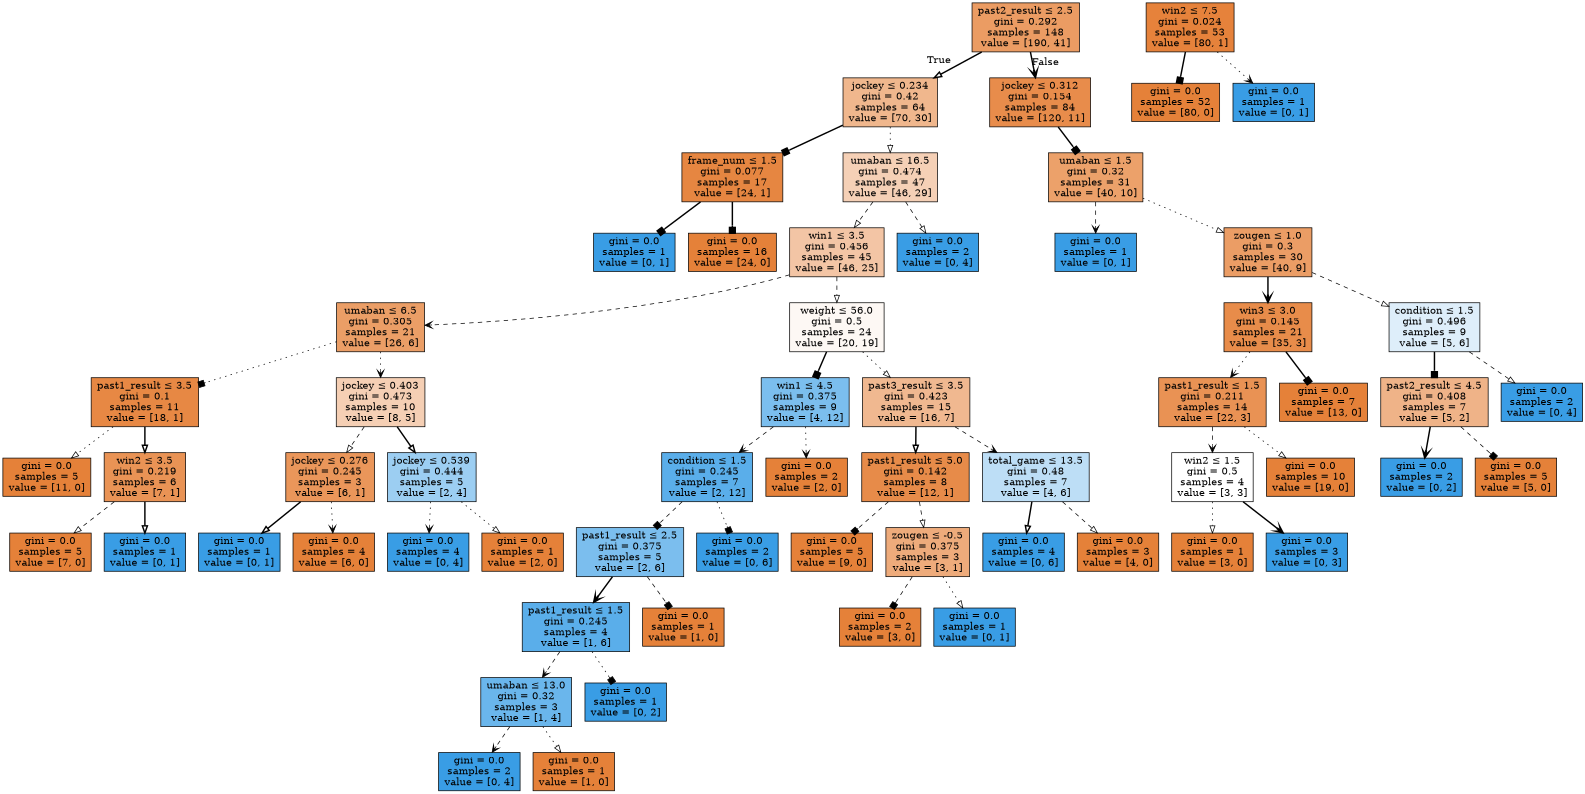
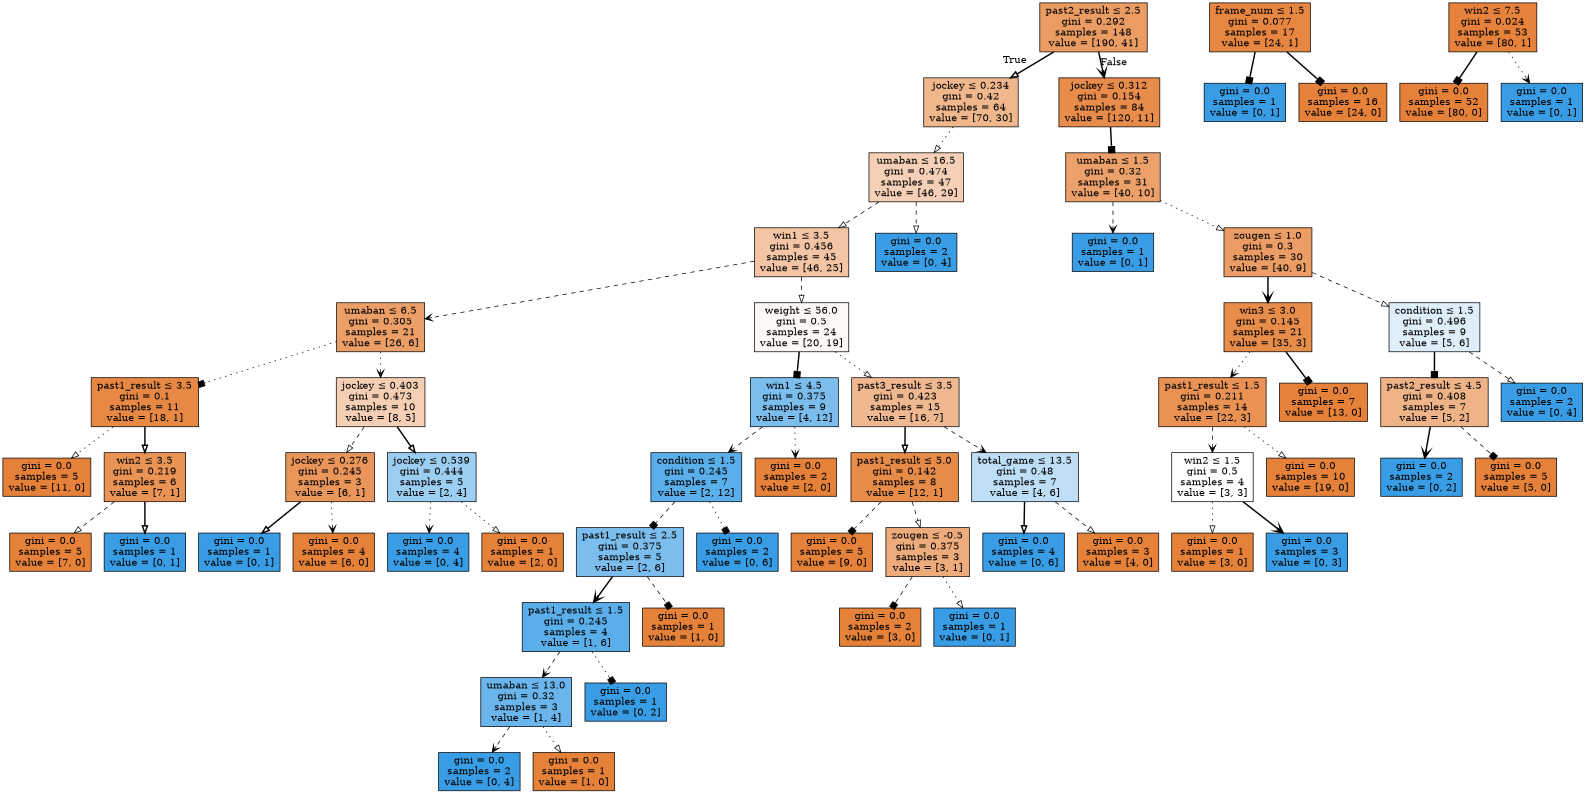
  digraph {
    node [color=black fillcolor="#e58139ff" shape=box style=filled]
    edge [arrowhead=onormal style=dashed]
    n1 [fillcolor="#e58139c8" label=<past2_result &le; 2.5<br/>gini = 0.292<br/>samples = 148<br/>value = [190, 41]>]
    n2 [fillcolor="#e5813992" label=<jockey &le; 0.234<br/>gini = 0.42<br/>samples = 64<br/>value = [70, 30]>]
    n3 [fillcolor="#e58139e8" label=<jockey &le; 0.312<br/>gini = 0.154<br/>samples = 84<br/>value = [120, 11]>]
    n4 [fillcolor="#e58139f4" label=<frame_num &le; 1.5<br/>gini = 0.077<br/>samples = 17<br/>value = [24, 1]>]
    n5 [fillcolor="#e581395e" label=<umaban &le; 16.5<br/>gini = 0.474<br/>samples = 47<br/>value = [46, 29]>]
    n6 [fillcolor="#e58139bf" label=<umaban &le; 1.5<br/>gini = 0.32<br/>samples = 31<br/>value = [40, 10]>]
    n7 [fillcolor="#399de5ff" label=<gini = 0.0<br/>samples = 1<br/>value = [0, 1]>]
    n8 [label=<gini = 0.0<br/>samples = 16<br/>value = [24, 0]>]
    n9 [fillcolor="#e5813974" label=<win1 &le; 3.5<br/>gini = 0.456<br/>samples = 45<br/>value = [46, 25]>]
    n10 [fillcolor="#399de5ff" label=<gini = 0.0<br/>samples = 2<br/>value = [0, 4]>]
    n11 [fillcolor="#e58139c4" label=<umaban &le; 6.5<br/>gini = 0.305<br/>samples = 21<br/>value = [26, 6]>]
    n12 [fillcolor="#e581390d" label=<weight &le; 56.0<br/>gini = 0.5<br/>samples = 24<br/>value = [20, 19]>]
    n13 [fillcolor="#e58139f1" label=<past1_result &le; 3.5<br/>gini = 0.1<br/>samples = 11<br/>value = [18, 1]>]
    n14 [fillcolor="#e5813960" label=<jockey &le; 0.403<br/>gini = 0.473<br/>samples = 10<br/>value = [8, 5]>]
    n15 [fillcolor="#399de5aa" label=<win1 &le; 4.5<br/>gini = 0.375<br/>samples = 9<br/>value = [4, 12]>]
    n16 [fillcolor="#e581398f" label=<past3_result &le; 3.5<br/>gini = 0.423<br/>samples = 15<br/>value = [16, 7]>]
    n17 [label=<gini = 0.0<br/>samples = 5<br/>value = [11, 0]>]
    n18 [fillcolor="#e58139db" label=<win2 &le; 3.5<br/>gini = 0.219<br/>samples = 6<br/>value = [7, 1]>]
    n19 [fillcolor="#e58139d4" label=<jockey &le; 0.276<br/>gini = 0.245<br/>samples = 3<br/>value = [6, 1]>]
    n20 [fillcolor="#399de57f" label=<jockey &le; 0.539<br/>gini = 0.444<br/>samples = 5<br/>value = [2, 4]>]
    n21 [label=<gini = 0.0<br/>samples = 5<br/>value = [7, 0]>]
    n22 [fillcolor="#399de5ff" label=<gini = 0.0<br/>samples = 1<br/>value = [0, 1]>]
    n23 [fillcolor="#399de5ff" label=<gini = 0.0<br/>samples = 1<br/>value = [0, 1]>]
    n24 [label=<gini = 0.0<br/>samples = 4<br/>value = [6, 0]>]
    n25 [fillcolor="#399de5ff" label=<gini = 0.0<br/>samples = 4<br/>value = [0, 4]>]
    n26 [label=<gini = 0.0<br/>samples = 1<br/>value = [2, 0]>]
    n27 [fillcolor="#399de5d4" label=<condition &le; 1.5<br/>gini = 0.245<br/>samples = 7<br/>value = [2, 12]>]
    n28 [label=<gini = 0.0<br/>samples = 2<br/>value = [2, 0]>]
    n29 [fillcolor="#e58139ea" label=<past1_result &le; 5.0<br/>gini = 0.142<br/>samples = 8<br/>value = [12, 1]>]
    n30 [fillcolor="#399de555" label=<total_game &le; 13.5<br/>gini = 0.48<br/>samples = 7<br/>value = [4, 6]>]
    n31 [fillcolor="#399de5aa" label=<past1_result &le; 2.5<br/>gini = 0.375<br/>samples = 5<br/>value = [2, 6]>]
    n32 [fillcolor="#399de5ff" label=<gini = 0.0<br/>samples = 2<br/>value = [0, 6]>]
    n33 [fillcolor="#399de5d4" label=<past1_result &le; 1.5<br/>gini = 0.245<br/>samples = 4<br/>value = [1, 6]>]
    n34 [label=<gini = 0.0<br/>samples = 1<br/>value = [1, 0]>]
    n35 [fillcolor="#399de5bf" label=<umaban &le; 13.0<br/>gini = 0.32<br/>samples = 3<br/>value = [1, 4]>]
    n36 [fillcolor="#399de5ff" label=<gini = 0.0<br/>samples = 1<br/>value = [0, 2]>]
    n37 [fillcolor="#399de5ff" label=<gini = 0.0<br/>samples = 2<br/>value = [0, 4]>]
    n38 [label=<gini = 0.0<br/>samples = 1<br/>value = [1, 0]>]
    n39 [label=<gini = 0.0<br/>samples = 5<br/>value = [9, 0]>]
    n40 [fillcolor="#e58139aa" label=<zougen &le; -0.5<br/>gini = 0.375<br/>samples = 3<br/>value = [3, 1]>]
    n41 [fillcolor="#399de5ff" label=<gini = 0.0<br/>samples = 4<br/>value = [0, 6]>]
    n42 [label=<gini = 0.0<br/>samples = 3<br/>value = [4, 0]>]
    n43 [label=<gini = 0.0<br/>samples = 2<br/>value = [3, 0]>]
    n44 [fillcolor="#399de5ff" label=<gini = 0.0<br/>samples = 1<br/>value = [0, 1]>]
    n45 [fillcolor="#e58139fc" label=<win2 &le; 7.5<br/>gini = 0.024<br/>samples = 53<br/>value = [80, 1]>]
    n46 [label=<gini = 0.0<br/>samples = 52<br/>value = [80, 0]>]
    n47 [fillcolor="#399de5ff" label=<gini = 0.0<br/>samples = 1<br/>value = [0, 1]>]
    n48 [fillcolor="#399de5ff" label=<gini = 0.0<br/>samples = 1<br/>value = [0, 1]>]
    n49 [fillcolor="#e58139c6" label=<zougen &le; 1.0<br/>gini = 0.3<br/>samples = 30<br/>value = [40, 9]>]
    n50 [fillcolor="#e58139e9" label=<win3 &le; 3.0<br/>gini = 0.145<br/>samples = 21<br/>value = [35, 3]>]
    n51 [fillcolor="#399de52a" label=<condition &le; 1.5<br/>gini = 0.496<br/>samples = 9<br/>value = [5, 6]>]
    n52 [fillcolor="#e58139dc" label=<past1_result &le; 1.5<br/>gini = 0.211<br/>samples = 14<br/>value = [22, 3]>]
    n53 [label=<gini = 0.0<br/>samples = 7<br/>value = [13, 0]>]
    n54 [fillcolor="#e5813999" label=<past2_result &le; 4.5<br/>gini = 0.408<br/>samples = 7<br/>value = [5, 2]>]
    n55 [fillcolor="#399de5ff" label=<gini = 0.0<br/>samples = 2<br/>value = [0, 4]>]
    n56 [fillcolor="#e5813900" label=<win2 &le; 1.5<br/>gini = 0.5<br/>samples = 4<br/>value = [3, 3]>]
    n57 [label=<gini = 0.0<br/>samples = 10<br/>value = [19, 0]>]
    n58 [label=<gini = 0.0<br/>samples = 1<br/>value = [3, 0]>]
    n59 [fillcolor="#399de5ff" label=<gini = 0.0<br/>samples = 3<br/>value = [0, 3]>]
    n60 [fillcolor="#399de5ff" label=<gini = 0.0<br/>samples = 2<br/>value = [0, 2]>]
    n61 [label=<gini = 0.0<br/>samples = 5<br/>value = [5, 0]>]
    n1 -> n2 [headlabel=True labelangle=45 labeldistance=2.5 style=bold]
    n1 -> n3 [arrowhead=vee headlabel=False labelangle=-45 labeldistance=2.5 style=bold]
-   n2 -> n4 [arrowhead=box style=bold]
    n2 -> n5 [style=dotted]
    n3 -> n6 [arrowhead=box style=bold]
    n4 -> n7 [arrowhead=box style=bold]
    n4 -> n8 [arrowhead=box style=bold]
    n5 -> n9
    n5 -> n10
    n6 -> n48 [arrowhead=vee]
    n6 -> n49 [style=dotted]
    n9 -> n11 [arrowhead=vee]
    n9 -> n12
    n11 -> n13 [arrowhead=box style=dotted]
    n11 -> n14 [arrowhead=vee style=dotted]
    n12 -> n15 [arrowhead=box style=bold]
    n12 -> n16 [style=dotted]
    n13 -> n17 [style=dotted]
    n13 -> n18 [style=bold]
    n14 -> n19
    n14 -> n20 [style=bold]
    n15 -> n27 [arrowhead=vee]
    n15 -> n28 [arrowhead=vee style=dotted]
    n16 -> n29 [style=bold]
    n16 -> n30 [arrowhead=vee]
    n18 -> n21
    n18 -> n22 [style=bold]
    n19 -> n23 [style=bold]
    n19 -> n24 [arrowhead=vee style=dotted]
    n20 -> n25 [arrowhead=vee style=dotted]
    n20 -> n26 [style=dotted]
    n27 -> n31 [arrowhead=box]
    n27 -> n32 [arrowhead=box style=dotted]
    n29 -> n39 [arrowhead=box]
    n29 -> n40
    n30 -> n41 [style=bold]
    n30 -> n42
    n31 -> n33 [arrowhead=vee style=bold]
    n31 -> n34 [arrowhead=box]
    n33 -> n35 [arrowhead=vee]
    n33 -> n36 [arrowhead=box style=dotted]
    n35 -> n37 [arrowhead=vee]
    n35 -> n38 [style=dotted]
    n40 -> n43 [arrowhead=box]
    n40 -> n44 [style=dotted]
    n45 -> n46 [arrowhead=box style=bold]
    n45 -> n47 [arrowhead=vee style=dotted]
    n49 -> n50 [arrowhead=vee style=bold]
    n49 -> n51
    n50 -> n52 [arrowhead=vee style=dotted]
    n50 -> n53 [arrowhead=box style=bold]
    n51 -> n54 [arrowhead=box style=bold]
    n51 -> n55
    n52 -> n56 [arrowhead=vee]
    n52 -> n57 [style=dotted]
    n54 -> n60 [arrowhead=vee style=bold]
    n54 -> n61 [arrowhead=box]
    n56 -> n58 [style=dotted]
    n56 -> n59 [arrowhead=vee style=bold]
  }
